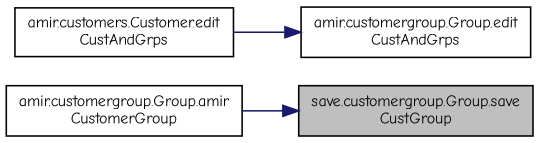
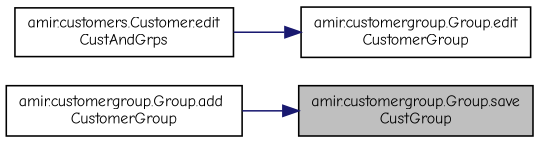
  digraph {
    fontname="Comic Neue"
    rankdir=RL
    node [color=black fillcolor=white fontname="Comic Neue" fontsize=10 shape=record style=filled]
    edge [color=midnightblue dir=back fontname="Comic Neue" fontsize=10 labelfontname="FreeSans.ttf" labelfontsize=10 style=solid]
-   n1 [fillcolor=grey75 fontcolor=black height=0.2 label="save.customergroup.Group.save\lCustGroup" width=0.4]
-   n2 [height=0.2 label="amir.customergroup.Group.amir\lCustomerGroup" width=0.4]
-   n3 [height=0.2 label="amir.customergroup.Group.edit\lCustAndGrps" width=0.4]
+   n1 [fillcolor=grey75 fontcolor=black height=0.2 label="amir.customergroup.Group.save\lCustGroup" width=0.4]
+   n2 [height=0.2 label="amir.customergroup.Group.add\lCustomerGroup" width=0.4]
+   n3 [height=0.2 label="amir.customergroup.Group.edit\lCustomerGroup" width=0.4]
    n4 [height=0.2 label="amir.customers.Customer.edit\lCustAndGrps" width=0.4]
    n1 -> n2
    n3 -> n4
  }
